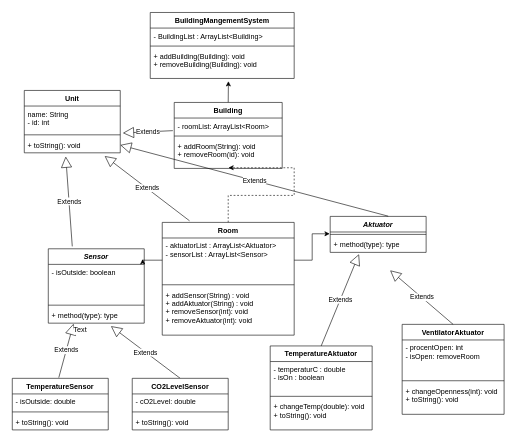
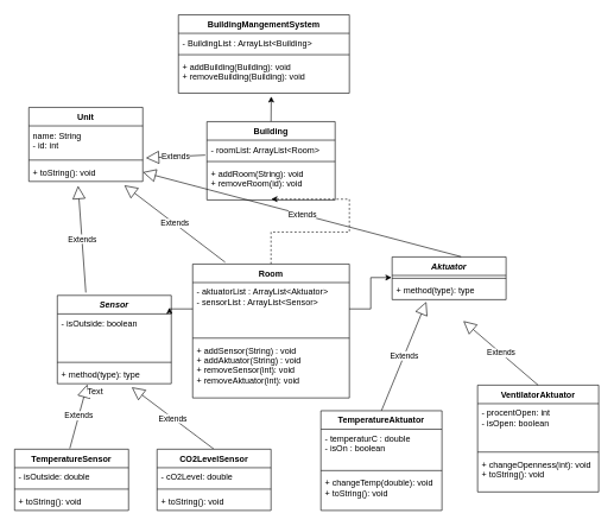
  <mxCell id="0" />
  <mxCell id="1" parent="0" />
  <mxCell id="2" value="BuildingMangementSystem" style="swimlane;fontStyle=1;align=center;verticalAlign=top;childLayout=stackLayout;horizontal=1;startSize=26;horizontalStack=0;resizeParent=1;resizeParentMax=0;resizeLast=0;collapsible=1;marginBottom=0;" vertex="1" parent="1"><mxGeometry x="250" y="20" width="240" height="110" as="geometry" /></mxCell>
  <mxCell id="3" value="- BuildingList : ArrayList&lt;Building&gt;" style="text;strokeColor=none;fillColor=none;align=left;verticalAlign=top;spacingLeft=4;spacingRight=4;overflow=hidden;rotatable=0;points=[[0,0.5],[1,0.5]];portConstraint=eastwest;" vertex="1" parent="2"><mxGeometry y="26" width="240" height="26" as="geometry" /></mxCell>
  <mxCell id="4" value="" style="line;strokeWidth=1;fillColor=none;align=left;verticalAlign=middle;spacingTop=-1;spacingLeft=3;spacingRight=3;rotatable=0;labelPosition=right;points=[];portConstraint=eastwest;" vertex="1" parent="2"><mxGeometry y="52" width="240" height="8" as="geometry" /></mxCell>
  <mxCell id="5" value="+ addBuilding(Building): void&#10;+ removeBuilding(Building): void" style="text;strokeColor=none;fillColor=none;align=left;verticalAlign=top;spacingLeft=4;spacingRight=4;overflow=hidden;rotatable=0;points=[[0,0.5],[1,0.5]];portConstraint=eastwest;" vertex="1" parent="2"><mxGeometry y="60" width="240" height="50" as="geometry" /></mxCell>
  <mxCell id="6" value="VentilatorAktuator" style="swimlane;fontStyle=1;align=center;verticalAlign=top;childLayout=stackLayout;horizontal=1;startSize=26;horizontalStack=0;resizeParent=1;resizeParentMax=0;resizeLast=0;collapsible=1;marginBottom=0;" vertex="1" parent="1"><mxGeometry x="670" y="540" width="170" height="150" as="geometry" /></mxCell>
- <mxCell id="7" value="- procentOpen: int&#10;- isOpen: removeRoom" style="text;strokeColor=none;fillColor=none;align=left;verticalAlign=top;spacingLeft=4;spacingRight=4;overflow=hidden;rotatable=0;points=[[0,0.5],[1,0.5]];portConstraint=eastwest;" vertex="1" parent="6"><mxGeometry y="26" width="170" height="64" as="geometry" /></mxCell>
+ <mxCell id="7" value="- procentOpen: int&#10;- isOpen: boolean" style="text;strokeColor=none;fillColor=none;align=left;verticalAlign=top;spacingLeft=4;spacingRight=4;overflow=hidden;rotatable=0;points=[[0,0.5],[1,0.5]];portConstraint=eastwest;" vertex="1" parent="6"><mxGeometry y="26" width="170" height="64" as="geometry" /></mxCell>
  <mxCell id="8" value="" style="line;strokeWidth=1;fillColor=none;align=left;verticalAlign=middle;spacingTop=-1;spacingLeft=3;spacingRight=3;rotatable=0;labelPosition=right;points=[];portConstraint=eastwest;" vertex="1" parent="6"><mxGeometry y="90" width="170" height="8" as="geometry" /></mxCell>
  <mxCell id="9" value="+ changeOpenness(int): void&#10;+ toString(): void" style="text;strokeColor=none;fillColor=none;align=left;verticalAlign=top;spacingLeft=4;spacingRight=4;overflow=hidden;rotatable=0;points=[[0,0.5],[1,0.5]];portConstraint=eastwest;" vertex="1" parent="6"><mxGeometry y="98" width="170" height="52" as="geometry" /></mxCell>
  <mxCell id="10" style="edgeStyle=orthogonalEdgeStyle;rounded=0;orthogonalLoop=1;jettySize=auto;html=1;exitX=0.5;exitY=0;exitDx=0;exitDy=0;entryX=0.502;entryY=0.977;entryDx=0;entryDy=0;entryPerimeter=0;dashed=1;" edge="1" parent="1" source="11" target="35"><mxGeometry relative="1" as="geometry" /></mxCell>
  <mxCell id="11" value="Room" style="swimlane;fontStyle=1;align=center;verticalAlign=top;childLayout=stackLayout;horizontal=1;startSize=26;horizontalStack=0;resizeParent=1;resizeParentMax=0;resizeLast=0;collapsible=1;marginBottom=0;" vertex="1" parent="1"><mxGeometry x="270" y="370" width="220" height="188" as="geometry" /></mxCell>
  <mxCell id="12" value="- aktuatorList : ArrayList&lt;Aktuator&gt;&#10;- sensorList : ArrayList&lt;Sensor&gt;" style="text;strokeColor=none;fillColor=none;align=left;verticalAlign=top;spacingLeft=4;spacingRight=4;overflow=hidden;rotatable=0;points=[[0,0.5],[1,0.5]];portConstraint=eastwest;" vertex="1" parent="11"><mxGeometry y="26" width="220" height="74" as="geometry" /></mxCell>
  <mxCell id="13" value="" style="line;strokeWidth=1;fillColor=none;align=left;verticalAlign=middle;spacingTop=-1;spacingLeft=3;spacingRight=3;rotatable=0;labelPosition=right;points=[];portConstraint=eastwest;" vertex="1" parent="11"><mxGeometry y="100" width="220" height="8" as="geometry" /></mxCell>
  <mxCell id="14" value="+ addSensor(String) : void&#10;+ addAktuator(String) : void&#10;+ removeSensor(int): void&#10;+ removeAktuator(int): void&#10;" style="text;strokeColor=none;fillColor=none;align=left;verticalAlign=top;spacingLeft=4;spacingRight=4;overflow=hidden;rotatable=0;points=[[0,0.5],[1,0.5]];portConstraint=eastwest;" vertex="1" parent="11"><mxGeometry y="108" width="220" height="80" as="geometry" /></mxCell>
  <mxCell id="15" value="TemperatureAktuator" style="swimlane;fontStyle=1;align=center;verticalAlign=top;childLayout=stackLayout;horizontal=1;startSize=26;horizontalStack=0;resizeParent=1;resizeParentMax=0;resizeLast=0;collapsible=1;marginBottom=0;" vertex="1" parent="1"><mxGeometry x="450" y="576" width="170" height="140" as="geometry" /></mxCell>
  <mxCell id="16" value="- temperaturC : double&#10;- isOn : boolean" style="text;strokeColor=none;fillColor=none;align=left;verticalAlign=top;spacingLeft=4;spacingRight=4;overflow=hidden;rotatable=0;points=[[0,0.5],[1,0.5]];portConstraint=eastwest;" vertex="1" parent="15"><mxGeometry y="26" width="170" height="54" as="geometry" /></mxCell>
  <mxCell id="17" value="" style="line;strokeWidth=1;fillColor=none;align=left;verticalAlign=middle;spacingTop=-1;spacingLeft=3;spacingRight=3;rotatable=0;labelPosition=right;points=[];portConstraint=eastwest;" vertex="1" parent="15"><mxGeometry y="80" width="170" height="8" as="geometry" /></mxCell>
  <mxCell id="18" value="+ changeTemp(double): void&#10;+ toString(): void" style="text;strokeColor=none;fillColor=none;align=left;verticalAlign=top;spacingLeft=4;spacingRight=4;overflow=hidden;rotatable=0;points=[[0,0.5],[1,0.5]];portConstraint=eastwest;" vertex="1" parent="15"><mxGeometry y="88" width="170" height="52" as="geometry" /></mxCell>
  <mxCell id="19" value="Extends" style="endArrow=block;endSize=16;endFill=0;html=1;exitX=0.547;exitY=-0.007;exitDx=0;exitDy=0;exitPerimeter=0;entryX=0.263;entryY=1.038;entryDx=0;entryDy=0;entryPerimeter=0;" edge="1" parent="1" target="30"><mxGeometry width="160" relative="1" as="geometry"><mxPoint x="97.52" y="628.81" as="sourcePoint" /><mxPoint x="120" y="510" as="targetPoint" /></mxGeometry></mxCell>
  <mxCell id="20" value="Text" style="text;html=1;resizable=0;points=[];align=center;verticalAlign=middle;labelBackgroundColor=#ffffff;" vertex="1" connectable="0" parent="19"><mxGeometry x="0.845" y="-13" relative="1" as="geometry"><mxPoint as="offset" /></mxGeometry></mxCell>
  <mxCell id="21" value="Extends" style="endArrow=block;endSize=16;endFill=0;html=1;exitX=0.5;exitY=0;exitDx=0;exitDy=0;entryX=0.653;entryY=1.192;entryDx=0;entryDy=0;entryPerimeter=0;" edge="1" parent="1" target="30"><mxGeometry width="160" relative="1" as="geometry"><mxPoint x="300" y="630" as="sourcePoint" /><mxPoint x="200" y="510" as="targetPoint" /></mxGeometry></mxCell>
  <mxCell id="22" value="Aktuator&#10;" style="swimlane;fontStyle=3;align=center;verticalAlign=top;childLayout=stackLayout;horizontal=1;startSize=26;horizontalStack=0;resizeParent=1;resizeParentMax=0;resizeLast=0;collapsible=1;marginBottom=0;" vertex="1" parent="1"><mxGeometry x="550" y="360" width="160" height="60" as="geometry" /></mxCell>
  <mxCell id="23" value="" style="line;strokeWidth=1;fillColor=none;align=left;verticalAlign=middle;spacingTop=-1;spacingLeft=3;spacingRight=3;rotatable=0;labelPosition=right;points=[];portConstraint=eastwest;" vertex="1" parent="22"><mxGeometry y="26" width="160" height="8" as="geometry" /></mxCell>
  <mxCell id="24" value="+ method(type): type" style="text;strokeColor=none;fillColor=none;align=left;verticalAlign=top;spacingLeft=4;spacingRight=4;overflow=hidden;rotatable=0;points=[[0,0.5],[1,0.5]];portConstraint=eastwest;" vertex="1" parent="22"><mxGeometry y="34" width="160" height="26" as="geometry" /></mxCell>
  <mxCell id="25" value="Extends" style="endArrow=block;endSize=16;endFill=0;html=1;exitX=0.5;exitY=0;exitDx=0;exitDy=0;" edge="1" parent="1" source="6"><mxGeometry width="160" relative="1" as="geometry"><mxPoint x="280" y="410" as="sourcePoint" /><mxPoint x="650" y="450" as="targetPoint" /></mxGeometry></mxCell>
  <mxCell id="26" value="Extends" style="endArrow=block;endSize=16;endFill=0;html=1;entryX=0.3;entryY=1.115;entryDx=0;entryDy=0;entryPerimeter=0;exitX=0.5;exitY=0;exitDx=0;exitDy=0;" edge="1" parent="1" source="15" target="24"><mxGeometry width="160" relative="1" as="geometry"><mxPoint x="530" y="400" as="sourcePoint" /><mxPoint x="150.4" y="367.794" as="targetPoint" /></mxGeometry></mxCell>
  <mxCell id="27" value="Sensor" style="swimlane;fontStyle=3;align=center;verticalAlign=top;childLayout=stackLayout;horizontal=1;startSize=26;horizontalStack=0;resizeParent=1;resizeParentMax=0;resizeLast=0;collapsible=1;marginBottom=0;" vertex="1" parent="1"><mxGeometry x="80" y="414" width="160" height="124" as="geometry" /></mxCell>
  <mxCell id="28" value="- isOutside: boolean" style="text;strokeColor=none;fillColor=none;align=left;verticalAlign=top;spacingLeft=4;spacingRight=4;overflow=hidden;rotatable=0;points=[[0,0.5],[1,0.5]];portConstraint=eastwest;" vertex="1" parent="27"><mxGeometry y="26" width="160" height="64" as="geometry" /></mxCell>
  <mxCell id="29" value="" style="line;strokeWidth=1;fillColor=none;align=left;verticalAlign=middle;spacingTop=-1;spacingLeft=3;spacingRight=3;rotatable=0;labelPosition=right;points=[];portConstraint=eastwest;" vertex="1" parent="27"><mxGeometry y="90" width="160" height="8" as="geometry" /></mxCell>
  <mxCell id="30" value="+ method(type): type" style="text;strokeColor=none;fillColor=none;align=left;verticalAlign=top;spacingLeft=4;spacingRight=4;overflow=hidden;rotatable=0;points=[[0,0.5],[1,0.5]];portConstraint=eastwest;" vertex="1" parent="27"><mxGeometry y="98" width="160" height="26" as="geometry" /></mxCell>
  <mxCell id="31" style="edgeStyle=orthogonalEdgeStyle;rounded=0;orthogonalLoop=1;jettySize=auto;html=1;exitX=0.5;exitY=0;exitDx=0;exitDy=0;entryX=0.543;entryY=1.092;entryDx=0;entryDy=0;entryPerimeter=0;" edge="1" parent="1" source="32" target="5"><mxGeometry relative="1" as="geometry" /></mxCell>
  <mxCell id="32" value="Building" style="swimlane;fontStyle=1;align=center;verticalAlign=top;childLayout=stackLayout;horizontal=1;startSize=26;horizontalStack=0;resizeParent=1;resizeParentMax=0;resizeLast=0;collapsible=1;marginBottom=0;" vertex="1" parent="1"><mxGeometry x="290" y="170" width="180" height="110" as="geometry" /></mxCell>
  <mxCell id="33" value="- roomList: ArrayList&lt;Room&gt;" style="text;strokeColor=none;fillColor=none;align=left;verticalAlign=top;spacingLeft=4;spacingRight=4;overflow=hidden;rotatable=0;points=[[0,0.5],[1,0.5]];portConstraint=eastwest;" vertex="1" parent="32"><mxGeometry y="26" width="180" height="26" as="geometry" /></mxCell>
  <mxCell id="34" value="" style="line;strokeWidth=1;fillColor=none;align=left;verticalAlign=middle;spacingTop=-1;spacingLeft=3;spacingRight=3;rotatable=0;labelPosition=right;points=[];portConstraint=eastwest;" vertex="1" parent="32"><mxGeometry y="52" width="180" height="8" as="geometry" /></mxCell>
  <mxCell id="35" value="+ addRoom(String): void&#10;+ removeRoom(id): void" style="text;strokeColor=none;fillColor=none;align=left;verticalAlign=top;spacingLeft=4;spacingRight=4;overflow=hidden;rotatable=0;points=[[0,0.5],[1,0.5]];portConstraint=eastwest;" vertex="1" parent="32"><mxGeometry y="60" width="180" height="50" as="geometry" /></mxCell>
  <mxCell id="36" value="Unit" style="swimlane;fontStyle=1;align=center;verticalAlign=top;childLayout=stackLayout;horizontal=1;startSize=26;horizontalStack=0;resizeParent=1;resizeParentMax=0;resizeLast=0;collapsible=1;marginBottom=0;" vertex="1" parent="1"><mxGeometry x="40" y="150" width="160" height="104" as="geometry" /></mxCell>
  <mxCell id="37" value="name: String&#10;- id: int" style="text;strokeColor=none;fillColor=none;align=left;verticalAlign=top;spacingLeft=4;spacingRight=4;overflow=hidden;rotatable=0;points=[[0,0.5],[1,0.5]];portConstraint=eastwest;" vertex="1" parent="36"><mxGeometry y="26" width="160" height="44" as="geometry" /></mxCell>
  <mxCell id="38" value="" style="line;strokeWidth=1;fillColor=none;align=left;verticalAlign=middle;spacingTop=-1;spacingLeft=3;spacingRight=3;rotatable=0;labelPosition=right;points=[];portConstraint=eastwest;" vertex="1" parent="36"><mxGeometry y="70" width="160" height="8" as="geometry" /></mxCell>
  <mxCell id="39" value="+ toString(): void" style="text;strokeColor=none;fillColor=none;align=left;verticalAlign=top;spacingLeft=4;spacingRight=4;overflow=hidden;rotatable=0;points=[[0,0.5],[1,0.5]];portConstraint=eastwest;" vertex="1" parent="36"><mxGeometry y="78" width="160" height="26" as="geometry" /></mxCell>
  <mxCell id="40" value="Extends" style="endArrow=block;endSize=16;endFill=0;html=1;entryX=0.432;entryY=1.238;entryDx=0;entryDy=0;entryPerimeter=0;" edge="1" parent="1" target="39"><mxGeometry width="160" relative="1" as="geometry"><mxPoint x="120" y="410" as="sourcePoint" /><mxPoint x="170" y="710" as="targetPoint" /></mxGeometry></mxCell>
  <mxCell id="41" value="Extends" style="endArrow=block;endSize=16;endFill=0;html=1;entryX=1.027;entryY=-0.269;entryDx=0;entryDy=0;entryPerimeter=0;exitX=-0.013;exitY=0.808;exitDx=0;exitDy=0;exitPerimeter=0;" edge="1" parent="1" source="33" target="39"><mxGeometry width="160" relative="1" as="geometry"><mxPoint x="320" y="300" as="sourcePoint" /><mxPoint x="119.12" y="270.188" as="targetPoint" /></mxGeometry></mxCell>
  <mxCell id="42" value="Extends" style="endArrow=block;endSize=16;endFill=0;html=1;entryX=0.838;entryY=1.208;entryDx=0;entryDy=0;entryPerimeter=0;exitX=0.207;exitY=-0.014;exitDx=0;exitDy=0;exitPerimeter=0;" edge="1" parent="1" source="11" target="39"><mxGeometry width="160" relative="1" as="geometry"><mxPoint x="140" y="430" as="sourcePoint" /><mxPoint x="129.12" y="280.188" as="targetPoint" /></mxGeometry></mxCell>
  <mxCell id="43" value="Extends" style="endArrow=block;endSize=16;endFill=0;html=1;entryX=1;entryY=0.5;entryDx=0;entryDy=0;exitX=0.605;exitY=-0.006;exitDx=0;exitDy=0;exitPerimeter=0;" edge="1" parent="1" source="22" target="39"><mxGeometry width="160" relative="1" as="geometry"><mxPoint x="150" y="440" as="sourcePoint" /><mxPoint x="139.12" y="290.188" as="targetPoint" /></mxGeometry></mxCell>
  <mxCell id="44" style="edgeStyle=orthogonalEdgeStyle;rounded=0;orthogonalLoop=1;jettySize=auto;html=1;exitX=0;exitY=0.5;exitDx=0;exitDy=0;entryX=0.983;entryY=0.14;entryDx=0;entryDy=0;entryPerimeter=0;" edge="1" parent="1" source="12" target="27"><mxGeometry relative="1" as="geometry" /></mxCell>
  <mxCell id="45" style="edgeStyle=orthogonalEdgeStyle;rounded=0;orthogonalLoop=1;jettySize=auto;html=1;exitX=1;exitY=0.5;exitDx=0;exitDy=0;entryX=-0.005;entryY=-0.192;entryDx=0;entryDy=0;entryPerimeter=0;" edge="1" parent="1" source="12" target="24"><mxGeometry relative="1" as="geometry" /></mxCell>
  <mxCell id="46" value="TemperatureSensor" style="swimlane;fontStyle=1;align=center;verticalAlign=top;childLayout=stackLayout;horizontal=1;startSize=26;horizontalStack=0;resizeParent=1;resizeParentMax=0;resizeLast=0;collapsible=1;marginBottom=0;" vertex="1" parent="1"><mxGeometry x="20" y="630" width="160" height="86" as="geometry" /></mxCell>
  <mxCell id="47" value="- isOutside: double" style="text;strokeColor=none;fillColor=none;align=left;verticalAlign=top;spacingLeft=4;spacingRight=4;overflow=hidden;rotatable=0;points=[[0,0.5],[1,0.5]];portConstraint=eastwest;" vertex="1" parent="46"><mxGeometry y="26" width="160" height="26" as="geometry" /></mxCell>
  <mxCell id="48" value="" style="line;strokeWidth=1;fillColor=none;align=left;verticalAlign=middle;spacingTop=-1;spacingLeft=3;spacingRight=3;rotatable=0;labelPosition=right;points=[];portConstraint=eastwest;" vertex="1" parent="46"><mxGeometry y="52" width="160" height="8" as="geometry" /></mxCell>
  <mxCell id="49" value="+ toString(): void" style="text;strokeColor=none;fillColor=none;align=left;verticalAlign=top;spacingLeft=4;spacingRight=4;overflow=hidden;rotatable=0;points=[[0,0.5],[1,0.5]];portConstraint=eastwest;" vertex="1" parent="46"><mxGeometry y="60" width="160" height="26" as="geometry" /></mxCell>
  <mxCell id="50" value="CO2LevelSensor" style="swimlane;fontStyle=1;align=center;verticalAlign=top;childLayout=stackLayout;horizontal=1;startSize=26;horizontalStack=0;resizeParent=1;resizeParentMax=0;resizeLast=0;collapsible=1;marginBottom=0;" vertex="1" parent="1"><mxGeometry x="220" y="630" width="160" height="86" as="geometry" /></mxCell>
  <mxCell id="51" value="- cO2Level: double" style="text;strokeColor=none;fillColor=none;align=left;verticalAlign=top;spacingLeft=4;spacingRight=4;overflow=hidden;rotatable=0;points=[[0,0.5],[1,0.5]];portConstraint=eastwest;" vertex="1" parent="50"><mxGeometry y="26" width="160" height="26" as="geometry" /></mxCell>
  <mxCell id="52" value="" style="line;strokeWidth=1;fillColor=none;align=left;verticalAlign=middle;spacingTop=-1;spacingLeft=3;spacingRight=3;rotatable=0;labelPosition=right;points=[];portConstraint=eastwest;" vertex="1" parent="50"><mxGeometry y="52" width="160" height="8" as="geometry" /></mxCell>
  <mxCell id="53" value="+ toString(): void" style="text;strokeColor=none;fillColor=none;align=left;verticalAlign=top;spacingLeft=4;spacingRight=4;overflow=hidden;rotatable=0;points=[[0,0.5],[1,0.5]];portConstraint=eastwest;" vertex="1" parent="50"><mxGeometry y="60" width="160" height="26" as="geometry" /></mxCell>
